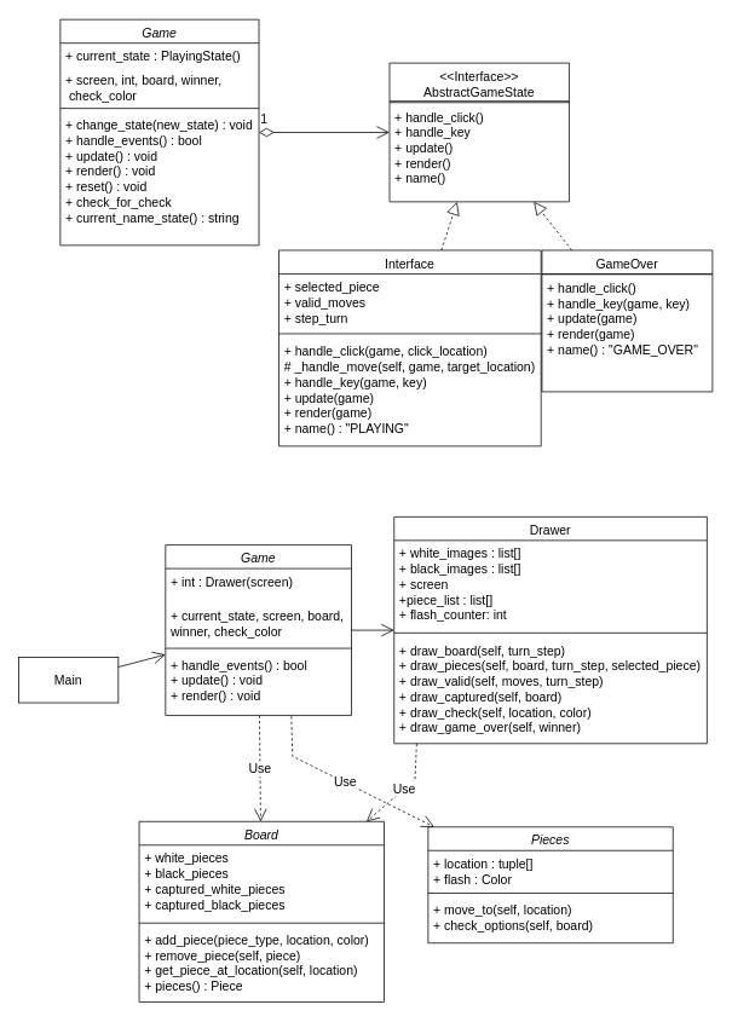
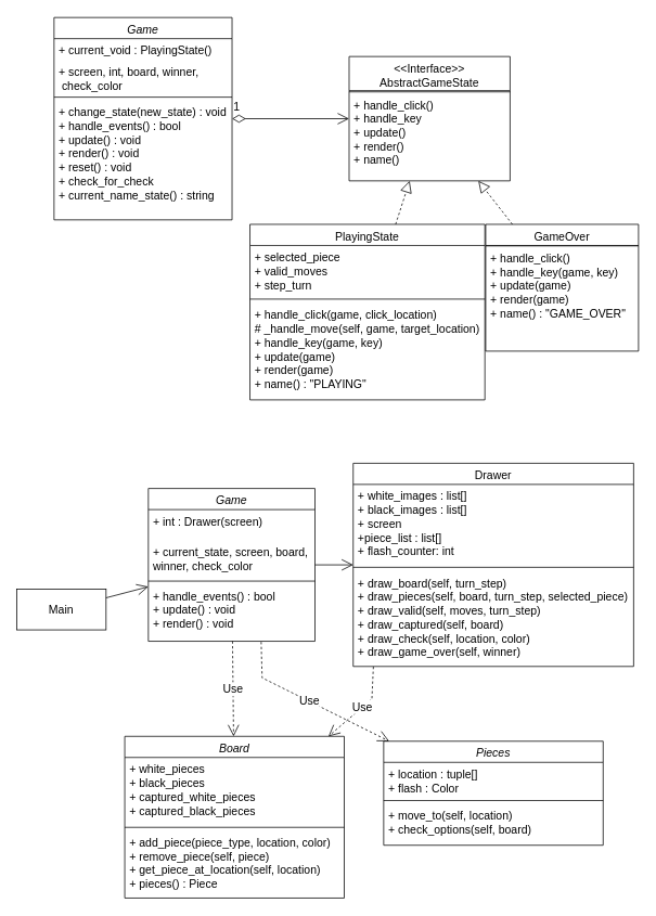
  <mxCell id="0" />
  <mxCell id="1" parent="0" />
  <mxCell id="2" value="Game" style="swimlane;fontStyle=2;align=center;verticalAlign=top;childLayout=stackLayout;horizontal=1;startSize=26;horizontalStack=0;resizeParent=1;resizeLast=0;collapsible=1;marginBottom=0;rounded=0;shadow=0;strokeWidth=1;labelBackgroundColor=none;fontSize=14;" vertex="1" parent="1"><mxGeometry x="66" y="20.5" width="219" height="249" as="geometry"><mxRectangle x="205" y="120" width="160" height="26" as="alternateBounds" /></mxGeometry></mxCell>
- <mxCell id="3" value="+ current_state : PlayingState()" style="text;align=left;verticalAlign=top;spacingLeft=4;spacingRight=4;overflow=hidden;rotatable=0;points=[[0,0.5],[1,0.5]];portConstraint=eastwest;labelBackgroundColor=none;fontSize=14;" vertex="1" parent="2"><mxGeometry y="26" width="219" height="26" as="geometry" /></mxCell>
+ <mxCell id="3" value="+ current_void : PlayingState()" style="text;align=left;verticalAlign=top;spacingLeft=4;spacingRight=4;overflow=hidden;rotatable=0;points=[[0,0.5],[1,0.5]];portConstraint=eastwest;labelBackgroundColor=none;fontSize=14;" vertex="1" parent="2"><mxGeometry y="26" width="219" height="26" as="geometry" /></mxCell>
  <mxCell id="4" value="+ screen, int, board, winner,&#10; check_color" style="text;align=left;verticalAlign=top;spacingLeft=4;spacingRight=4;overflow=hidden;rotatable=0;points=[[0,0.5],[1,0.5]];portConstraint=eastwest;rounded=0;shadow=0;html=0;labelBackgroundColor=none;fontSize=14;" vertex="1" parent="2"><mxGeometry y="52" width="219" height="42" as="geometry" /></mxCell>
  <mxCell id="5" value="" style="line;html=1;strokeWidth=1;align=left;verticalAlign=middle;spacingTop=-1;spacingLeft=3;spacingRight=3;rotatable=0;labelPosition=right;points=[];portConstraint=eastwest;labelBackgroundColor=none;fontSize=14;" vertex="1" parent="2"><mxGeometry y="94" width="219" height="8" as="geometry" /></mxCell>
  <mxCell id="6" value="+ change_state(new_state) : void&#10;+ handle_events() : bool&#10;+ update() : void&#10;+ render() : void&#10;+ reset() : void &#10;+ check_for_check&#10;+ current_name_state() : string" style="text;align=left;verticalAlign=top;spacingLeft=4;spacingRight=4;overflow=hidden;rotatable=0;points=[[0,0.5],[1,0.5]];portConstraint=eastwest;labelBackgroundColor=none;fontSize=14;" vertex="1" parent="2"><mxGeometry y="102" width="219" height="147" as="geometry" /></mxCell>
  <mxCell id="7" value="1" style="endArrow=open;html=1;endSize=12;startArrow=diamondThin;startSize=14;startFill=0;edgeStyle=orthogonalEdgeStyle;align=left;verticalAlign=bottom;rounded=0;labelBackgroundColor=none;fontColor=default;fontSize=14;" edge="1" parent="1" source="2" target="35"><mxGeometry x="-1" y="3" relative="1" as="geometry"><mxPoint x="209" y="228" as="sourcePoint" /><mxPoint x="408" y="145" as="targetPoint" /></mxGeometry></mxCell>
- <mxCell id="8" value="Interface&#10;" style="swimlane;fontStyle=0;align=center;verticalAlign=top;childLayout=stackLayout;horizontal=1;startSize=26;horizontalStack=0;resizeParent=1;resizeLast=0;collapsible=1;marginBottom=0;rounded=0;shadow=0;strokeWidth=1;labelBackgroundColor=none;fontSize=14;" vertex="1" parent="1"><mxGeometry x="307" y="275" width="289" height="216" as="geometry"><mxRectangle x="550" y="140" width="160" height="26" as="alternateBounds" /></mxGeometry></mxCell>
+ <mxCell id="8" value="PlayingState&#10;" style="swimlane;fontStyle=0;align=center;verticalAlign=top;childLayout=stackLayout;horizontal=1;startSize=26;horizontalStack=0;resizeParent=1;resizeLast=0;collapsible=1;marginBottom=0;rounded=0;shadow=0;strokeWidth=1;labelBackgroundColor=none;fontSize=14;" vertex="1" parent="1"><mxGeometry x="307" y="275" width="289" height="216" as="geometry"><mxRectangle x="550" y="140" width="160" height="26" as="alternateBounds" /></mxGeometry></mxCell>
  <mxCell id="9" value="+ selected_piece&#10;+ valid_moves&#10;+ step_turn" style="text;align=left;verticalAlign=top;spacingLeft=4;spacingRight=4;overflow=hidden;rotatable=0;points=[[0,0.5],[1,0.5]];portConstraint=eastwest;labelBackgroundColor=none;fontSize=14;" vertex="1" parent="8"><mxGeometry y="26" width="289" height="61" as="geometry" /></mxCell>
  <mxCell id="10" value="" style="line;html=1;strokeWidth=1;align=left;verticalAlign=middle;spacingTop=-1;spacingLeft=3;spacingRight=3;rotatable=0;labelPosition=right;points=[];portConstraint=eastwest;labelBackgroundColor=none;fontSize=14;" vertex="1" parent="8"><mxGeometry y="87" width="289" height="10" as="geometry" /></mxCell>
  <mxCell id="11" value="+ handle_click(game, click_location)&#10;# _handle_move(self, game, target_location)&#10;+ handle_key(game, key)&#10;+ update(game)&#10;+ render(game)&#10;+ name() : &quot;PLAYING&quot;" style="text;align=left;verticalAlign=top;spacingLeft=4;spacingRight=4;overflow=hidden;rotatable=0;points=[[0,0.5],[1,0.5]];portConstraint=eastwest;labelBackgroundColor=none;fontSize=14;" vertex="1" parent="8"><mxGeometry y="97" width="289" height="119" as="geometry" /></mxCell>
  <mxCell id="12" value="GameOver" style="swimlane;fontStyle=0;align=center;verticalAlign=top;childLayout=stackLayout;horizontal=1;startSize=26;horizontalStack=0;resizeParent=1;resizeLast=0;collapsible=1;marginBottom=0;rounded=0;shadow=0;strokeWidth=1;labelBackgroundColor=none;fontSize=14;" vertex="1" parent="1"><mxGeometry x="597" y="275" width="188" height="156" as="geometry"><mxRectangle x="550" y="140" width="160" height="26" as="alternateBounds" /></mxGeometry></mxCell>
  <mxCell id="13" value="" style="line;html=1;strokeWidth=1;align=left;verticalAlign=middle;spacingTop=-1;spacingLeft=3;spacingRight=3;rotatable=0;labelPosition=right;points=[];portConstraint=eastwest;labelBackgroundColor=none;fontSize=14;" vertex="1" parent="12"><mxGeometry y="26" width="188" height="1" as="geometry" /></mxCell>
  <mxCell id="14" value="+ handle_click()&#10;+ handle_key(game, key)&#10;+ update(game)&#10;+ render(game)&#10;+ name() : &quot;GAME_OVER&quot;" style="text;align=left;verticalAlign=top;spacingLeft=4;spacingRight=4;overflow=hidden;rotatable=0;points=[[0,0.5],[1,0.5]];portConstraint=eastwest;labelBackgroundColor=none;fontSize=14;" vertex="1" parent="12"><mxGeometry y="27" width="188" height="103" as="geometry" /></mxCell>
  <mxCell id="15" value="" style="endArrow=block;dashed=1;endFill=0;endSize=12;html=1;rounded=0;labelBackgroundColor=none;fontColor=default;fontSize=14;" edge="1" parent="1" source="8" target="35"><mxGeometry width="160" relative="1" as="geometry"><mxPoint x="349" y="268" as="sourcePoint" /><mxPoint x="486.179" y="223.5" as="targetPoint" /></mxGeometry></mxCell>
  <mxCell id="16" value="" style="endArrow=block;dashed=1;endFill=0;endSize=12;html=1;rounded=0;labelBackgroundColor=none;fontColor=default;fontSize=14;" edge="1" parent="1" source="12" target="35"><mxGeometry width="160" relative="1" as="geometry"><mxPoint x="559" y="331" as="sourcePoint" /><mxPoint x="577.348" y="223.5" as="targetPoint" /></mxGeometry></mxCell>
  <mxCell id="17" value="Game" style="swimlane;fontStyle=2;align=center;verticalAlign=top;childLayout=stackLayout;horizontal=1;startSize=26;horizontalStack=0;resizeParent=1;resizeLast=0;collapsible=1;marginBottom=0;rounded=0;shadow=0;strokeWidth=1;labelBackgroundColor=none;fontSize=14;" vertex="1" parent="1"><mxGeometry x="182" y="600" width="205" height="188" as="geometry"><mxRectangle x="205" y="120" width="160" height="26" as="alternateBounds" /></mxGeometry></mxCell>
  <mxCell id="18" value="+ int : Drawer(screen)" style="text;align=left;verticalAlign=top;spacingLeft=4;spacingRight=4;overflow=hidden;rotatable=0;points=[[0,0.5],[1,0.5]];portConstraint=eastwest;rounded=0;shadow=0;html=0;labelBackgroundColor=none;fontSize=14;" vertex="1" parent="17"><mxGeometry y="26" width="205" height="38" as="geometry" /></mxCell>
  <mxCell id="19" value="+ current_state, screen, board,&#10;winner, check_color" style="text;align=left;verticalAlign=top;spacingLeft=4;spacingRight=4;overflow=hidden;rotatable=0;points=[[0,0.5],[1,0.5]];portConstraint=eastwest;labelBackgroundColor=none;fontSize=14;" vertex="1" parent="17"><mxGeometry y="64" width="205" height="46" as="geometry" /></mxCell>
  <mxCell id="20" value="" style="line;html=1;strokeWidth=1;align=left;verticalAlign=middle;spacingTop=-1;spacingLeft=3;spacingRight=3;rotatable=0;labelPosition=right;points=[];portConstraint=eastwest;labelBackgroundColor=none;fontSize=14;" vertex="1" parent="17"><mxGeometry y="110" width="205" height="8" as="geometry" /></mxCell>
  <mxCell id="21" value="+ handle_events() : bool&#10;+ update() : void&#10;+ render() : void" style="text;align=left;verticalAlign=top;spacingLeft=4;spacingRight=4;overflow=hidden;rotatable=0;points=[[0,0.5],[1,0.5]];portConstraint=eastwest;labelBackgroundColor=none;fontSize=14;" vertex="1" parent="17"><mxGeometry y="118" width="205" height="69" as="geometry" /></mxCell>
  <mxCell id="22" value="Drawer" style="swimlane;fontStyle=0;align=center;verticalAlign=top;childLayout=stackLayout;horizontal=1;startSize=26;horizontalStack=0;resizeParent=1;resizeLast=0;collapsible=1;marginBottom=0;rounded=0;shadow=0;strokeWidth=1;labelBackgroundColor=none;fontSize=14;" vertex="1" parent="1"><mxGeometry x="434" y="569" width="345" height="250" as="geometry"><mxRectangle x="550" y="140" width="160" height="26" as="alternateBounds" /></mxGeometry></mxCell>
  <mxCell id="23" value="+ white_images : list[]&#10;+ black_images : list[]&#10;+ screen&#10;+piece_list : list[]&#10;+ flash_counter: int" style="text;align=left;verticalAlign=top;spacingLeft=4;spacingRight=4;overflow=hidden;rotatable=0;points=[[0,0.5],[1,0.5]];portConstraint=eastwest;labelBackgroundColor=none;fontSize=14;" vertex="1" parent="22"><mxGeometry y="26" width="345" height="97" as="geometry" /></mxCell>
  <mxCell id="24" value="" style="line;html=1;strokeWidth=1;align=left;verticalAlign=middle;spacingTop=-1;spacingLeft=3;spacingRight=3;rotatable=0;labelPosition=right;points=[];portConstraint=eastwest;labelBackgroundColor=none;fontSize=14;" vertex="1" parent="22"><mxGeometry y="123" width="345" height="10" as="geometry" /></mxCell>
  <mxCell id="25" value="+ draw_board(self, turn_step)&#10;+ draw_pieces(self, board, turn_step, selected_piece)&#10;+ draw_valid(self, moves, turn_step)&#10;+ draw_captured(self, board)&#10;+ draw_check(self, location, color)&#10;+ draw_game_over(self, winner)" style="text;align=left;verticalAlign=top;spacingLeft=4;spacingRight=4;overflow=hidden;rotatable=0;points=[[0,0.5],[1,0.5]];portConstraint=eastwest;labelBackgroundColor=none;fontSize=14;" vertex="1" parent="22"><mxGeometry y="133" width="345" height="117" as="geometry" /></mxCell>
  <mxCell id="26" value="" style="endArrow=open;endFill=1;endSize=12;html=1;rounded=0;labelBackgroundColor=none;fontColor=default;fontSize=14;" edge="1" parent="1" source="17" target="22"><mxGeometry width="160" relative="1" as="geometry"><mxPoint x="399" y="672" as="sourcePoint" /><mxPoint x="559" y="672" as="targetPoint" /></mxGeometry></mxCell>
  <mxCell id="27" value="Main" style="html=1;whiteSpace=wrap;labelBackgroundColor=none;fontSize=14;" vertex="1" parent="1"><mxGeometry x="20" y="724" width="110" height="50" as="geometry" /></mxCell>
  <mxCell id="28" value="" style="endArrow=open;endFill=1;endSize=12;html=1;rounded=0;labelBackgroundColor=none;fontColor=default;fontSize=14;" edge="1" parent="1" source="27" target="17"><mxGeometry width="160" relative="1" as="geometry"><mxPoint x="109" y="782" as="sourcePoint" /><mxPoint x="249" y="782" as="targetPoint" /></mxGeometry></mxCell>
  <mxCell id="29" value="Board" style="swimlane;fontStyle=2;align=center;verticalAlign=top;childLayout=stackLayout;horizontal=1;startSize=26;horizontalStack=0;resizeParent=1;resizeLast=0;collapsible=1;marginBottom=0;rounded=0;shadow=0;strokeWidth=1;labelBackgroundColor=none;fontSize=14;" vertex="1" parent="1"><mxGeometry x="153" y="905" width="270" height="199" as="geometry"><mxRectangle x="205" y="120" width="160" height="26" as="alternateBounds" /></mxGeometry></mxCell>
  <mxCell id="30" value="+ white_pieces&#10;+ black_pieces&#10;+ captured_white_pieces&#10;+ captured_black_pieces" style="text;align=left;verticalAlign=top;spacingLeft=4;spacingRight=4;overflow=hidden;rotatable=0;points=[[0,0.5],[1,0.5]];portConstraint=eastwest;rounded=0;shadow=0;html=0;labelBackgroundColor=none;fontSize=14;" vertex="1" parent="29"><mxGeometry y="26" width="270" height="82" as="geometry" /></mxCell>
  <mxCell id="31" value="" style="line;html=1;strokeWidth=1;align=left;verticalAlign=middle;spacingTop=-1;spacingLeft=3;spacingRight=3;rotatable=0;labelPosition=right;points=[];portConstraint=eastwest;labelBackgroundColor=none;fontSize=14;" vertex="1" parent="29"><mxGeometry y="108" width="270" height="8" as="geometry" /></mxCell>
  <mxCell id="32" value="+ add_piece(piece_type, location, color)&#10;+ remove_piece(self, piece)&#10;+ get_piece_at_location(self, location)&#10;+ pieces() : Piece" style="text;align=left;verticalAlign=top;spacingLeft=4;spacingRight=4;overflow=hidden;rotatable=0;points=[[0,0.5],[1,0.5]];portConstraint=eastwest;labelBackgroundColor=none;fontSize=14;" vertex="1" parent="29"><mxGeometry y="116" width="270" height="83" as="geometry" /></mxCell>
  <mxCell id="33" value="Use" style="endArrow=open;endSize=12;dashed=1;html=1;rounded=0;fontSize=14;" edge="1" parent="1" source="17" target="29"><mxGeometry width="160" relative="1" as="geometry"><mxPoint x="524" y="883" as="sourcePoint" /><mxPoint x="557" y="1031" as="targetPoint" /></mxGeometry></mxCell>
  <mxCell id="34" value="Use" style="endArrow=open;endSize=12;dashed=1;html=1;rounded=0;fontSize=14;exitX=0.072;exitY=1.003;exitDx=0;exitDy=0;exitPerimeter=0;" edge="1" parent="1" source="25" target="29"><mxGeometry width="160" relative="1" as="geometry"><mxPoint x="580" y="944" as="sourcePoint" /><mxPoint x="613" y="1092" as="targetPoint" /><Array as="points"><mxPoint x="457" y="859" /></Array></mxGeometry></mxCell>
  <mxCell id="35" value="&lt;&lt;Interface&gt;&gt;&#10;AbstractGameState&#10;&#10;" style="swimlane;fontStyle=0;align=center;verticalAlign=top;childLayout=stackLayout;horizontal=1;startSize=42;horizontalStack=0;resizeParent=1;resizeLast=0;collapsible=1;marginBottom=0;rounded=0;shadow=0;strokeWidth=1;labelBackgroundColor=none;fontSize=14;" vertex="1" parent="1"><mxGeometry x="429" y="68.5" width="198" height="153" as="geometry"><mxRectangle x="719" y="107" width="160" height="26" as="alternateBounds" /></mxGeometry></mxCell>
  <mxCell id="36" value="" style="line;html=1;strokeWidth=1;align=left;verticalAlign=middle;spacingTop=-1;spacingLeft=3;spacingRight=3;rotatable=0;labelPosition=right;points=[];portConstraint=eastwest;labelBackgroundColor=none;fontSize=14;" vertex="1" parent="35"><mxGeometry y="42" width="198" height="3" as="geometry" /></mxCell>
  <mxCell id="37" value="+ handle_click()&#10;+ handle_key&#10;+ update()&#10;+ render()&#10;+ name()" style="text;align=left;verticalAlign=top;spacingLeft=4;spacingRight=4;overflow=hidden;rotatable=0;points=[[0,0.5],[1,0.5]];portConstraint=eastwest;labelBackgroundColor=none;fontSize=14;" vertex="1" parent="35"><mxGeometry y="45" width="198" height="103" as="geometry" /></mxCell>
  <mxCell id="38" value="Pieces" style="swimlane;fontStyle=2;align=center;verticalAlign=top;childLayout=stackLayout;horizontal=1;startSize=26;horizontalStack=0;resizeParent=1;resizeLast=0;collapsible=1;marginBottom=0;rounded=0;shadow=0;strokeWidth=1;labelBackgroundColor=none;fontSize=14;" vertex="1" parent="1"><mxGeometry x="471.5" y="911" width="270" height="128" as="geometry"><mxRectangle x="205" y="120" width="160" height="26" as="alternateBounds" /></mxGeometry></mxCell>
  <mxCell id="39" value="+ location : tuple[]&#10;+ flash : Color" style="text;align=left;verticalAlign=top;spacingLeft=4;spacingRight=4;overflow=hidden;rotatable=0;points=[[0,0.5],[1,0.5]];portConstraint=eastwest;rounded=0;shadow=0;html=0;labelBackgroundColor=none;fontSize=14;" vertex="1" parent="38"><mxGeometry y="26" width="270" height="43" as="geometry" /></mxCell>
  <mxCell id="40" value="" style="line;html=1;strokeWidth=1;align=left;verticalAlign=middle;spacingTop=-1;spacingLeft=3;spacingRight=3;rotatable=0;labelPosition=right;points=[];portConstraint=eastwest;labelBackgroundColor=none;fontSize=14;" vertex="1" parent="38"><mxGeometry y="69" width="270" height="8" as="geometry" /></mxCell>
  <mxCell id="41" value="+ move_to(self, location)&#10;+ check_options(self, board) " style="text;align=left;verticalAlign=top;spacingLeft=4;spacingRight=4;overflow=hidden;rotatable=0;points=[[0,0.5],[1,0.5]];portConstraint=eastwest;labelBackgroundColor=none;fontSize=14;" vertex="1" parent="38"><mxGeometry y="77" width="270" height="49" as="geometry" /></mxCell>
  <mxCell id="42" value="Use" style="endArrow=open;endSize=12;dashed=1;html=1;rounded=0;fontSize=14;exitX=0.677;exitY=1.027;exitDx=0;exitDy=0;exitPerimeter=0;" edge="1" parent="1" source="21" target="38"><mxGeometry width="160" relative="1" as="geometry"><mxPoint x="325" y="790" as="sourcePoint" /><mxPoint x="517" y="909" as="targetPoint" /><Array as="points"><mxPoint x="322" y="833" /></Array></mxGeometry></mxCell>
